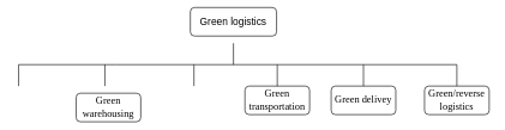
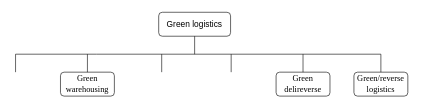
  <mxCell id="0" />
  <mxCell id="1" parent="0" />
- <mxCell id="2" value="&lt;font style=&quot;font-size: 14px&quot;&gt;Green logistics&lt;/font&gt;" style="rounded=1;whiteSpace=wrap;html=1;strokeWidth=1;" vertex="1" parent="1"><mxGeometry x="264" y="10" width="120" height="40" as="geometry" /></mxCell>
+ <mxCell id="2" value="&lt;font style=&quot;font-size: 14px&quot;&gt;Green logistics&lt;/font&gt;" style="rounded=1;whiteSpace=wrap;html=1;strokeWidth=1;" vertex="1" parent="1"><mxGeometry x="264" y="20" width="120" height="40" as="geometry" /></mxCell>
  <mxCell id="3" value="" style="line;strokeWidth=1;direction=south;html=1;" vertex="1" parent="1"><mxGeometry x="319" y="60" width="10" height="30" as="geometry" /></mxCell>
  <mxCell id="4" value="" style="endArrow=none;html=1;rounded=0;edgeStyle=orthogonalEdgeStyle;entryX=0;entryY=0.5;entryDx=0;entryDy=0;entryPerimeter=0;exitX=0;exitY=0.5;exitDx=0;exitDy=0;exitPerimeter=0;" edge="1" parent="1" source="9" target="14"><mxGeometry relative="1" as="geometry"><mxPoint x="20" y="90" as="sourcePoint" /><mxPoint x="630" y="90" as="targetPoint" /><Array as="points"><mxPoint x="160" y="90" /><mxPoint x="160" y="90" /></Array></mxGeometry></mxCell>
- <mxCell id="5" value="&lt;p class=&quot;MsoNormal&quot;&gt;&lt;span style=&quot;font-family: &amp;#34;simsun&amp;#34; ; font-size: 10.5pt&quot;&gt;&lt;font face=&quot;Calibri&quot;&gt;Green warehousing&lt;/font&gt;&lt;/span&gt;&lt;/p&gt;" style="rounded=1;whiteSpace=wrap;html=1;strokeWidth=1;" vertex="1" parent="1"><mxGeometry x="105" y="130" width="90" height="40" as="geometry" /></mxCell>
- <mxCell id="6" value="&lt;p class=&quot;MsoNormal&quot;&gt;&lt;span style=&quot;font-family: &amp;#34;simsun&amp;#34; ; font-size: 10.5pt&quot;&gt;&lt;font face=&quot;Calibri&quot;&gt;Green transportation&lt;/font&gt;&lt;/span&gt;&lt;/p&gt;" style="rounded=1;whiteSpace=wrap;html=1;strokeWidth=1;" vertex="1" parent="1"><mxGeometry x="340" y="120" width="90" height="40" as="geometry" /></mxCell>
- <mxCell id="7" value="&lt;p class=&quot;MsoNormal&quot;&gt;&lt;span style=&quot;font-family: &amp;#34;simsun&amp;#34; ; font-size: 10.5pt&quot;&gt;&lt;font face=&quot;Calibri&quot;&gt;Green deli&lt;/font&gt;&lt;/span&gt;&lt;span style=&quot;font-family: &amp;#34;calibri&amp;#34; ; font-size: 10.5pt&quot;&gt;vey&lt;/span&gt;&lt;/p&gt;" style="rounded=1;whiteSpace=wrap;html=1;strokeWidth=1;" vertex="1" parent="1"><mxGeometry x="460" y="120" width="90" height="40" as="geometry" /></mxCell>
+ <mxCell id="5" value="&lt;p class=&quot;MsoNormal&quot;&gt;&lt;span style=&quot;font-family: &amp;#34;simsun&amp;#34; ; font-size: 10.5pt&quot;&gt;&lt;font face=&quot;Calibri&quot;&gt;Green warehousing&lt;/font&gt;&lt;/span&gt;&lt;/p&gt;" style="rounded=1;whiteSpace=wrap;html=1;strokeWidth=1;" vertex="1" parent="1"><mxGeometry x="100" y="120" width="90" height="40" as="geometry" /></mxCell>
+ <mxCell id="7" value="&lt;p class=&quot;MsoNormal&quot;&gt;&lt;span style=&quot;font-family: &amp;#34;simsun&amp;#34; ; font-size: 10.5pt&quot;&gt;&lt;font face=&quot;Calibri&quot;&gt;Green deli&lt;/font&gt;&lt;/span&gt;&lt;span style=&quot;font-family: &amp;#34;calibri&amp;#34; ; font-size: 10.5pt&quot;&gt;reverse&lt;/span&gt;&lt;/p&gt;" style="rounded=1;whiteSpace=wrap;html=1;strokeWidth=1;" vertex="1" parent="1"><mxGeometry x="460" y="120" width="90" height="40" as="geometry" /></mxCell>
  <mxCell id="8" value="&lt;p class=&quot;MsoNormal&quot;&gt;&lt;font face=&quot;Calibri&quot;&gt;&lt;span style=&quot;font-size: 14px&quot;&gt;Green/reverse logistics&lt;/span&gt;&lt;/font&gt;&lt;/p&gt;" style="rounded=1;whiteSpace=wrap;html=1;strokeWidth=1;" vertex="1" parent="1"><mxGeometry x="590" y="120" width="90" height="40" as="geometry" /></mxCell>
  <mxCell id="9" value="" style="line;strokeWidth=1;direction=south;html=1;" vertex="1" parent="1"><mxGeometry x="20" y="90" width="10" height="30" as="geometry" /></mxCell>
  <mxCell id="10" value="" style="line;strokeWidth=1;direction=south;html=1;" vertex="1" parent="1"><mxGeometry x="140" y="90" width="10" height="30" as="geometry" /></mxCell>
  <mxCell id="11" value="" style="line;strokeWidth=1;direction=south;html=1;" vertex="1" parent="1"><mxGeometry x="264" y="90" width="10" height="30" as="geometry" /></mxCell>
  <mxCell id="12" value="" style="line;strokeWidth=1;direction=south;html=1;" vertex="1" parent="1"><mxGeometry x="380" y="90" width="10" height="30" as="geometry" /></mxCell>
  <mxCell id="13" value="" style="line;strokeWidth=1;direction=south;html=1;" vertex="1" parent="1"><mxGeometry x="500" y="90" width="10" height="30" as="geometry" /></mxCell>
  <mxCell id="14" value="" style="line;strokeWidth=1;direction=south;html=1;" vertex="1" parent="1"><mxGeometry x="630" y="90" width="10" height="30" as="geometry" /></mxCell>
